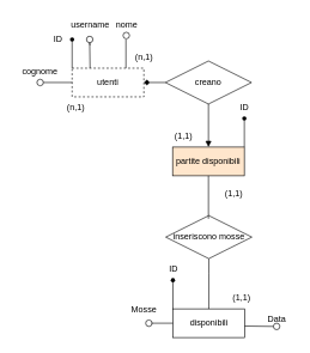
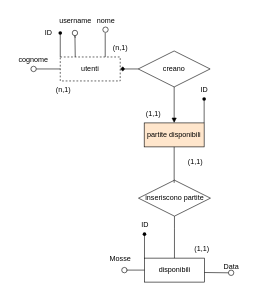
  <mxCell id="0" />
  <mxCell id="1" parent="0" />
  <mxCell id="2" value="creano" style="shape=rhombus;perimeter=rhombusPerimeter;whiteSpace=wrap;html=1;align=center;" parent="1" vertex="1"><mxGeometry x="230" y="84.5" width="120" height="60" as="geometry" /></mxCell>
  <mxCell id="3" value="disponibili " style="whiteSpace=wrap;html=1;align=center;" parent="1" vertex="1"><mxGeometry x="240.5" y="430" width="100" height="40" as="geometry" /></mxCell>
  <mxCell id="4" value="partite disponibili" style="whiteSpace=wrap;html=1;align=center;fillColor=#ffe6cc;" parent="1" vertex="1"><mxGeometry x="240" y="204.5" width="100" height="40" as="geometry" /></mxCell>
  <mxCell id="5" value="utenti" style="whiteSpace=wrap;html=1;align=center;dashed=1;" parent="1" vertex="1"><mxGeometry x="100" y="94.5" width="100" height="40" as="geometry" /></mxCell>
  <mxCell id="6" value="" style="endArrow=diamond;html=1;rounded=0;entryX=1;entryY=0.5;entryDx=0;entryDy=0;exitX=0;exitY=0.5;exitDx=0;exitDy=0;" parent="1" source="2" target="5" edge="1"><mxGeometry relative="1" as="geometry"><mxPoint x="270" y="14.5" as="sourcePoint" /><mxPoint x="230" y="14.5" as="targetPoint" /><Array as="points"><mxPoint x="230" y="114.5" /></Array></mxGeometry></mxCell>
  <mxCell id="7" value="" style="endArrow=none;html=1;rounded=0;fontFamily=Helvetica;fontSize=12;fontColor=default;entryX=0.5;entryY=1;entryDx=0;entryDy=0;" parent="1" edge="1"><mxGeometry width="50" height="50" relative="1" as="geometry"><mxPoint x="150.5" y="380" as="sourcePoint" /><mxPoint x="150.5" y="380" as="targetPoint" /></mxGeometry></mxCell>
  <mxCell id="8" value="" style="endArrow=block;html=1;rounded=0;exitX=0.5;exitY=1;exitDx=0;exitDy=0;entryX=0.5;entryY=0;entryDx=0;entryDy=0;" parent="1" source="2" target="4" edge="1"><mxGeometry width="50" height="50" relative="1" as="geometry"><mxPoint x="420" y="344.5" as="sourcePoint" /><mxPoint x="470" y="294.5" as="targetPoint" /></mxGeometry></mxCell>
  <mxCell id="9" value="" style="endArrow=none;html=1;rounded=0;exitX=0.5;exitY=0;exitDx=0;exitDy=0;entryX=0.5;entryY=1;entryDx=0;entryDy=0;" parent="1" edge="1"><mxGeometry width="50" height="50" relative="1" as="geometry"><mxPoint x="290.5" y="430" as="sourcePoint" /><mxPoint x="290.5" y="360" as="targetPoint" /><Array as="points"><mxPoint x="290.5" y="380" /></Array></mxGeometry></mxCell>
- <mxCell id="10" value="inseriscono mosse" style="shape=rhombus;perimeter=rhombusPerimeter;whiteSpace=wrap;html=1;align=center;" parent="1" vertex="1"><mxGeometry x="230.5" y="300" width="120" height="60" as="geometry" /></mxCell>
+ <mxCell id="10" value="inseriscono partite" style="shape=rhombus;perimeter=rhombusPerimeter;whiteSpace=wrap;html=1;align=center;" parent="1" vertex="1"><mxGeometry x="230.5" y="300" width="120" height="60" as="geometry" /></mxCell>
  <mxCell id="11" value="(n,1)" style="text;html=1;align=center;verticalAlign=middle;resizable=0;points=[];autosize=1;strokeColor=none;fillColor=none;" parent="1" vertex="1"><mxGeometry x="175" y="64.5" width="50" height="30" as="geometry" /></mxCell>
  <mxCell id="12" value="(1,1)" style="text;html=1;align=center;verticalAlign=middle;resizable=0;points=[];autosize=1;strokeColor=none;fillColor=none;" parent="1" vertex="1"><mxGeometry x="230" y="174.5" width="50" height="30" as="geometry" /></mxCell>
  <mxCell id="13" value="(n,1)" style="text;html=1;align=center;verticalAlign=middle;resizable=0;points=[];autosize=1;strokeColor=none;fillColor=none;" parent="1" vertex="1"><mxGeometry x="80" y="134.5" width="50" height="30" as="geometry" /></mxCell>
  <mxCell id="14" value="" style="endArrow=none;html=1;rounded=0;exitX=0.5;exitY=1;exitDx=0;exitDy=0;" parent="1" source="4" edge="1"><mxGeometry width="50" height="50" relative="1" as="geometry"><mxPoint x="580" y="294.5" as="sourcePoint" /><mxPoint x="290" y="304.5" as="targetPoint" /></mxGeometry></mxCell>
  <mxCell id="15" value="(1,1)" style="text;html=1;align=center;verticalAlign=middle;resizable=0;points=[];autosize=1;strokeColor=none;fillColor=none;" parent="1" vertex="1"><mxGeometry x="310.5" y="400" width="50" height="30" as="geometry" /></mxCell>
  <mxCell id="16" value="(1,1)" style="text;html=1;align=center;verticalAlign=middle;resizable=0;points=[];autosize=1;strokeColor=none;fillColor=none;" parent="1" vertex="1"><mxGeometry x="300" y="254.5" width="50" height="30" as="geometry" /></mxCell>
  <mxCell id="17" value="" style="endArrow=none;html=1;rounded=0;exitX=0;exitY=0;exitDx=0;exitDy=0;" parent="1" source="5" edge="1"><mxGeometry width="50" height="50" relative="1" as="geometry"><mxPoint x="170" y="44.5" as="sourcePoint" /><mxPoint x="100" y="54.5" as="targetPoint" /><Array as="points"><mxPoint x="100" y="54.5" /></Array></mxGeometry></mxCell>
  <mxCell id="18" value="" style="shape=waypoint;sketch=0;fillStyle=solid;size=6;pointerEvents=1;points=[];fillColor=none;resizable=0;rotatable=0;perimeter=centerPerimeter;snapToPoint=1;" parent="1" vertex="1"><mxGeometry x="90" y="44.5" width="20" height="20" as="geometry" /></mxCell>
  <mxCell id="19" value="ID" style="text;html=1;align=center;verticalAlign=middle;resizable=0;points=[];autosize=1;strokeColor=none;fillColor=none;" parent="1" vertex="1"><mxGeometry x="60" y="39.5" width="40" height="30" as="geometry" /></mxCell>
  <mxCell id="20" value="" style="endArrow=none;html=1;rounded=0;exitX=0;exitY=0;exitDx=0;exitDy=0;" parent="1" edge="1"><mxGeometry width="50" height="50" relative="1" as="geometry"><mxPoint x="340" y="204.5" as="sourcePoint" /><mxPoint x="340" y="164.5" as="targetPoint" /><Array as="points"><mxPoint x="340" y="164.5" /></Array></mxGeometry></mxCell>
  <mxCell id="21" value="" style="shape=waypoint;sketch=0;fillStyle=solid;size=6;pointerEvents=1;points=[];fillColor=none;resizable=0;rotatable=0;perimeter=centerPerimeter;snapToPoint=1;" parent="1" vertex="1"><mxGeometry x="330" y="154.5" width="20" height="20" as="geometry" /></mxCell>
  <mxCell id="22" value="ID" style="text;html=1;align=center;verticalAlign=middle;resizable=0;points=[];autosize=1;strokeColor=none;fillColor=none;" parent="1" vertex="1"><mxGeometry x="320" y="134.5" width="40" height="30" as="geometry" /></mxCell>
  <mxCell id="23" value="" style="endArrow=none;html=1;rounded=0;exitX=0;exitY=0;exitDx=0;exitDy=0;" parent="1" edge="1"><mxGeometry width="50" height="50" relative="1" as="geometry"><mxPoint x="240.5" y="430" as="sourcePoint" /><mxPoint x="240.5" y="390" as="targetPoint" /><Array as="points"><mxPoint x="240.5" y="390" /></Array></mxGeometry></mxCell>
  <mxCell id="24" value="" style="shape=waypoint;sketch=0;fillStyle=solid;size=6;pointerEvents=1;points=[];fillColor=none;resizable=0;rotatable=0;perimeter=centerPerimeter;snapToPoint=1;" parent="1" vertex="1"><mxGeometry x="230.5" y="380" width="20" height="20" as="geometry" /></mxCell>
  <mxCell id="25" value="ID" style="text;html=1;align=center;verticalAlign=middle;resizable=0;points=[];autosize=1;strokeColor=none;fillColor=none;" parent="1" vertex="1"><mxGeometry x="220.5" y="360" width="40" height="30" as="geometry" /></mxCell>
  <mxCell id="26" value="" style="endArrow=none;html=1;rounded=0;entryX=0.5;entryY=1;entryDx=0;entryDy=0;exitX=0.25;exitY=0;exitDx=0;exitDy=0;" parent="1" source="29" edge="1"><mxGeometry width="50" height="50" relative="1" as="geometry"><mxPoint x="-60" y="174.5" as="sourcePoint" /><mxPoint x="125" y="62.5" as="targetPoint" /></mxGeometry></mxCell>
  <mxCell id="27" value="" style="endArrow=none;html=1;rounded=0;entryX=0.75;entryY=0;entryDx=0;entryDy=0;" parent="1" target="5" edge="1"><mxGeometry width="50" height="50" relative="1" as="geometry"><mxPoint x="175" y="54.5" as="sourcePoint" /><mxPoint x="425" y="84.5" as="targetPoint" /></mxGeometry></mxCell>
  <mxCell id="28" value="" style="endArrow=none;html=1;rounded=0;entryX=0.5;entryY=1;entryDx=0;entryDy=0;exitX=0.25;exitY=0;exitDx=0;exitDy=0;" parent="1" source="5" target="29" edge="1"><mxGeometry width="50" height="50" relative="1" as="geometry"><mxPoint x="125" y="94.5" as="sourcePoint" /><mxPoint x="125" y="62.5" as="targetPoint" /></mxGeometry></mxCell>
  <mxCell id="29" value="" style="ellipse;whiteSpace=wrap;html=1;aspect=fixed;" parent="1" vertex="1"><mxGeometry x="120" y="50" width="9" height="9" as="geometry" /></mxCell>
  <mxCell id="30" value="username" style="text;html=1;align=center;verticalAlign=middle;resizable=0;points=[];autosize=1;strokeColor=none;fillColor=none;" parent="1" vertex="1"><mxGeometry x="84.5" y="20" width="80" height="30" as="geometry" /></mxCell>
  <mxCell id="31" value="" style="ellipse;whiteSpace=wrap;html=1;aspect=fixed;" parent="1" vertex="1"><mxGeometry x="171" y="44.5" width="9" height="9" as="geometry" /></mxCell>
  <mxCell id="32" value="nome" style="text;html=1;align=center;verticalAlign=middle;resizable=0;points=[];autosize=1;strokeColor=none;fillColor=none;" parent="1" vertex="1"><mxGeometry x="150.5" y="20" width="50" height="30" as="geometry" /></mxCell>
  <mxCell id="33" value="cognome" style="text;html=1;align=center;verticalAlign=middle;resizable=0;points=[];autosize=1;strokeColor=none;fillColor=none;" parent="1" vertex="1"><mxGeometry x="20" y="84.5" width="70" height="30" as="geometry" /></mxCell>
  <mxCell id="34" value="" style="endArrow=none;html=1;rounded=0;entryX=0;entryY=0.5;entryDx=0;entryDy=0;" parent="1" source="36" target="5" edge="1"><mxGeometry width="50" height="50" relative="1" as="geometry"><mxPoint x="30" y="114.5" as="sourcePoint" /><mxPoint x="30" y="144.5" as="targetPoint" /></mxGeometry></mxCell>
  <mxCell id="35" value="" style="endArrow=none;html=1;rounded=0;exitX=1;exitY=0.5;exitDx=0;exitDy=0;exitPerimeter=0;" parent="1" source="36" edge="1"><mxGeometry width="50" height="50" relative="1" as="geometry"><mxPoint x="30" y="114.5" as="sourcePoint" /><mxPoint x="51" y="114.5" as="targetPoint" /></mxGeometry></mxCell>
  <mxCell id="36" value="" style="ellipse;whiteSpace=wrap;html=1;aspect=fixed;" parent="1" vertex="1"><mxGeometry x="51" y="110" width="9" height="9" as="geometry" /></mxCell>
  <mxCell id="37" value="" style="ellipse;whiteSpace=wrap;html=1;aspect=fixed;" parent="1" vertex="1"><mxGeometry x="380.5" y="450" width="9" height="9" as="geometry" /></mxCell>
  <mxCell id="38" value="" style="endArrow=none;html=1;rounded=0;exitX=0;exitY=0.5;exitDx=0;exitDy=0;entryX=1;entryY=0.25;entryDx=0;entryDy=0;" parent="1" source="37" edge="1"><mxGeometry width="50" height="50" relative="1" as="geometry"><mxPoint x="280.5" y="394" as="sourcePoint" /><mxPoint x="340.5" y="454" as="targetPoint" /></mxGeometry></mxCell>
  <mxCell id="39" value="Data" style="text;html=1;align=center;verticalAlign=middle;resizable=0;points=[];autosize=1;strokeColor=none;fillColor=none;" parent="1" vertex="1"><mxGeometry x="360" y="430" width="50" height="30" as="geometry" /></mxCell>
  <mxCell id="40" value="" style="ellipse;whiteSpace=wrap;html=1;aspect=fixed;" parent="1" vertex="1"><mxGeometry x="202.5" y="445.5" width="9" height="9" as="geometry" /></mxCell>
  <mxCell id="41" value="" style="endArrow=none;html=1;rounded=0;entryX=0;entryY=0.5;entryDx=0;entryDy=0;" parent="1" target="3" edge="1"><mxGeometry width="50" height="50" relative="1" as="geometry"><mxPoint x="210.5" y="450" as="sourcePoint" /><mxPoint x="350.5" y="464" as="targetPoint" /></mxGeometry></mxCell>
  <mxCell id="42" value="Mosse" style="text;html=1;align=center;verticalAlign=middle;resizable=0;points=[];autosize=1;strokeColor=none;fillColor=none;" parent="1" vertex="1"><mxGeometry x="169.5" y="415.5" width="60" height="30" as="geometry" /></mxCell>
